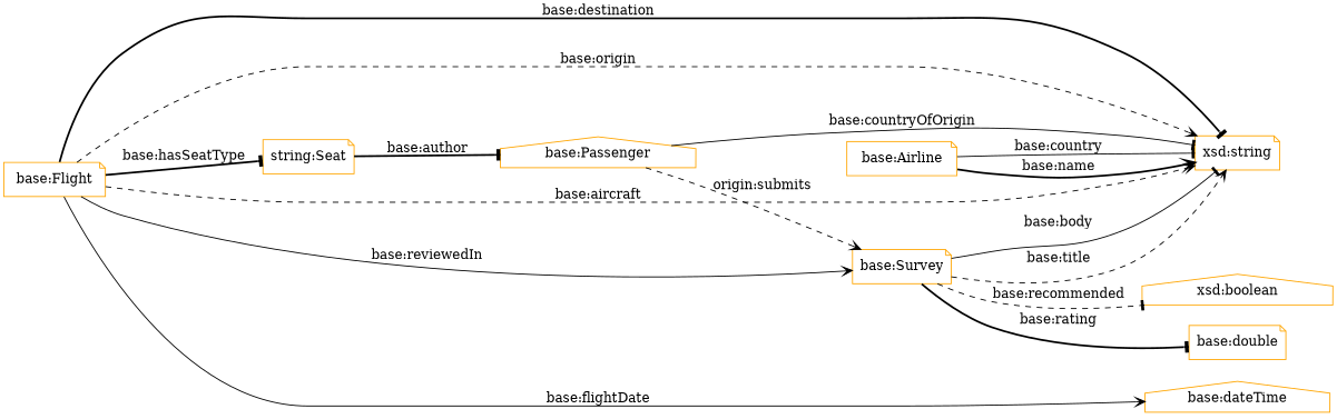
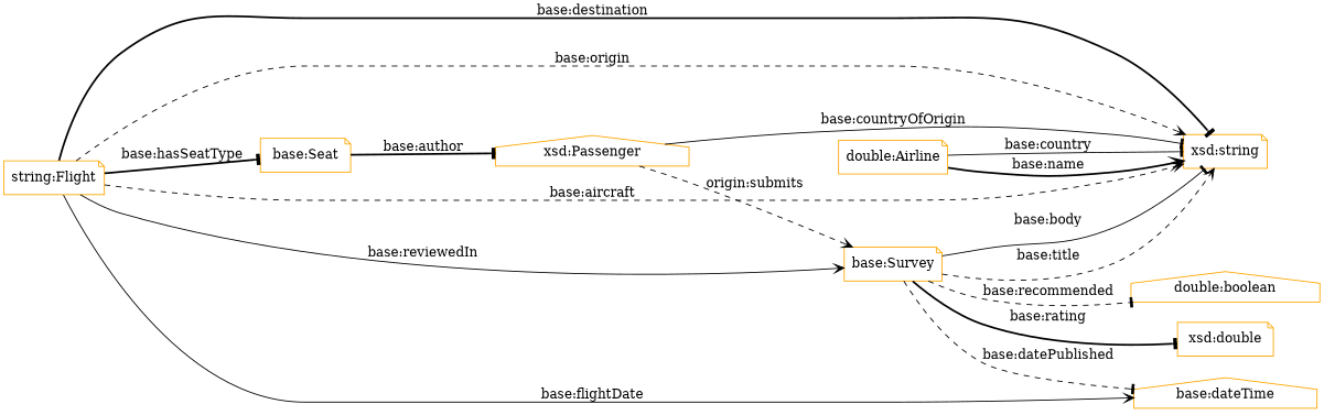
  digraph {
    rankdir=LR
    node [color=orange shape=note]
    edge [arrowhead=tee style=dashed]
-   "base:Passenger" [shape=house]
+   "base:Passenger" [shape=house label="xsd:Passenger"]
    "base:Survey"
    "xsd:string"
    n4 [label="base:dateTime" shape=house]
-   "xsd:boolean" [shape=house]
-   "xsd:double" [label="base:double"]
-   "base:Flight"
-   "base:Seat" [label="string:Seat"]
-   "base:Airline"
+   "xsd:boolean" [shape=house label="double:boolean"]
+   "xsd:double"
+   "base:Flight" [label="string:Flight"]
+   "base:Seat"
+   "base:Airline" [label="double:Airline"]
    "base:Passenger" -> "base:Survey" [arrowhead=vee label="origin:submits"]
    "base:Passenger" -> "xsd:string" [label="base:countryOfOrigin" style=solid]
    "base:Survey" -> "xsd:string" [arrowhead=vee label="base:title"]
    "base:Survey" -> "xsd:string" [label="base:body" style=solid]
+   "base:Survey" -> n4 [label="base:datePublished"]
    "base:Survey" -> "xsd:boolean" [label="base:recommended"]
    "base:Survey" -> "xsd:double" [label="base:rating" style=bold]
    "base:Flight" -> "base:Survey" [arrowhead=vee label="base:reviewedIn" style=solid]
    "base:Flight" -> "xsd:string" [label="base:destination" style=bold]
    "base:Flight" -> "xsd:string" [arrowhead=vee label="base:origin"]
    "base:Flight" -> "xsd:string" [arrowhead=vee label="base:aircraft"]
    "base:Flight" -> n4 [arrowhead=vee label="base:flightDate" style=solid]
    "base:Flight" -> "base:Seat" [label="base:hasSeatType" style=bold]
    "base:Seat" -> "base:Passenger" [label="base:author" style=bold]
    "base:Airline" -> "xsd:string" [label="base:country" style=solid]
    "base:Airline" -> "xsd:string" [arrowhead=vee label="base:name" style=bold]
  }
